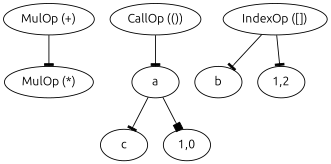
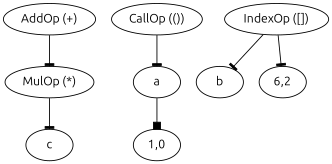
  digraph {
    fontname=Ubuntu
    node [fontname=Ubuntu]
    edge [arrowhead=tee fontname=Ubuntu]
-   n1 [label="MulOp (+)"]
+   n1 [label="AddOp (+)"]
    n2 [label="MulOp (*)"]
    n3 [label="CallOp (())"]
    n4 [label=a]
    n5 [label=c]
    n6 [label="1,0"]
    n7 [label="IndexOp ([])"]
    n8 [label=b]
-   n9 [label="1,2"]
+   n9 [label="6,2"]
    n1 -> n2
-   n4 -> n5
+   n2 -> n5
    n3 -> n4
    n4 -> n6 [arrowhead=box]
    n7 -> n8
    n7 -> n9
  }
